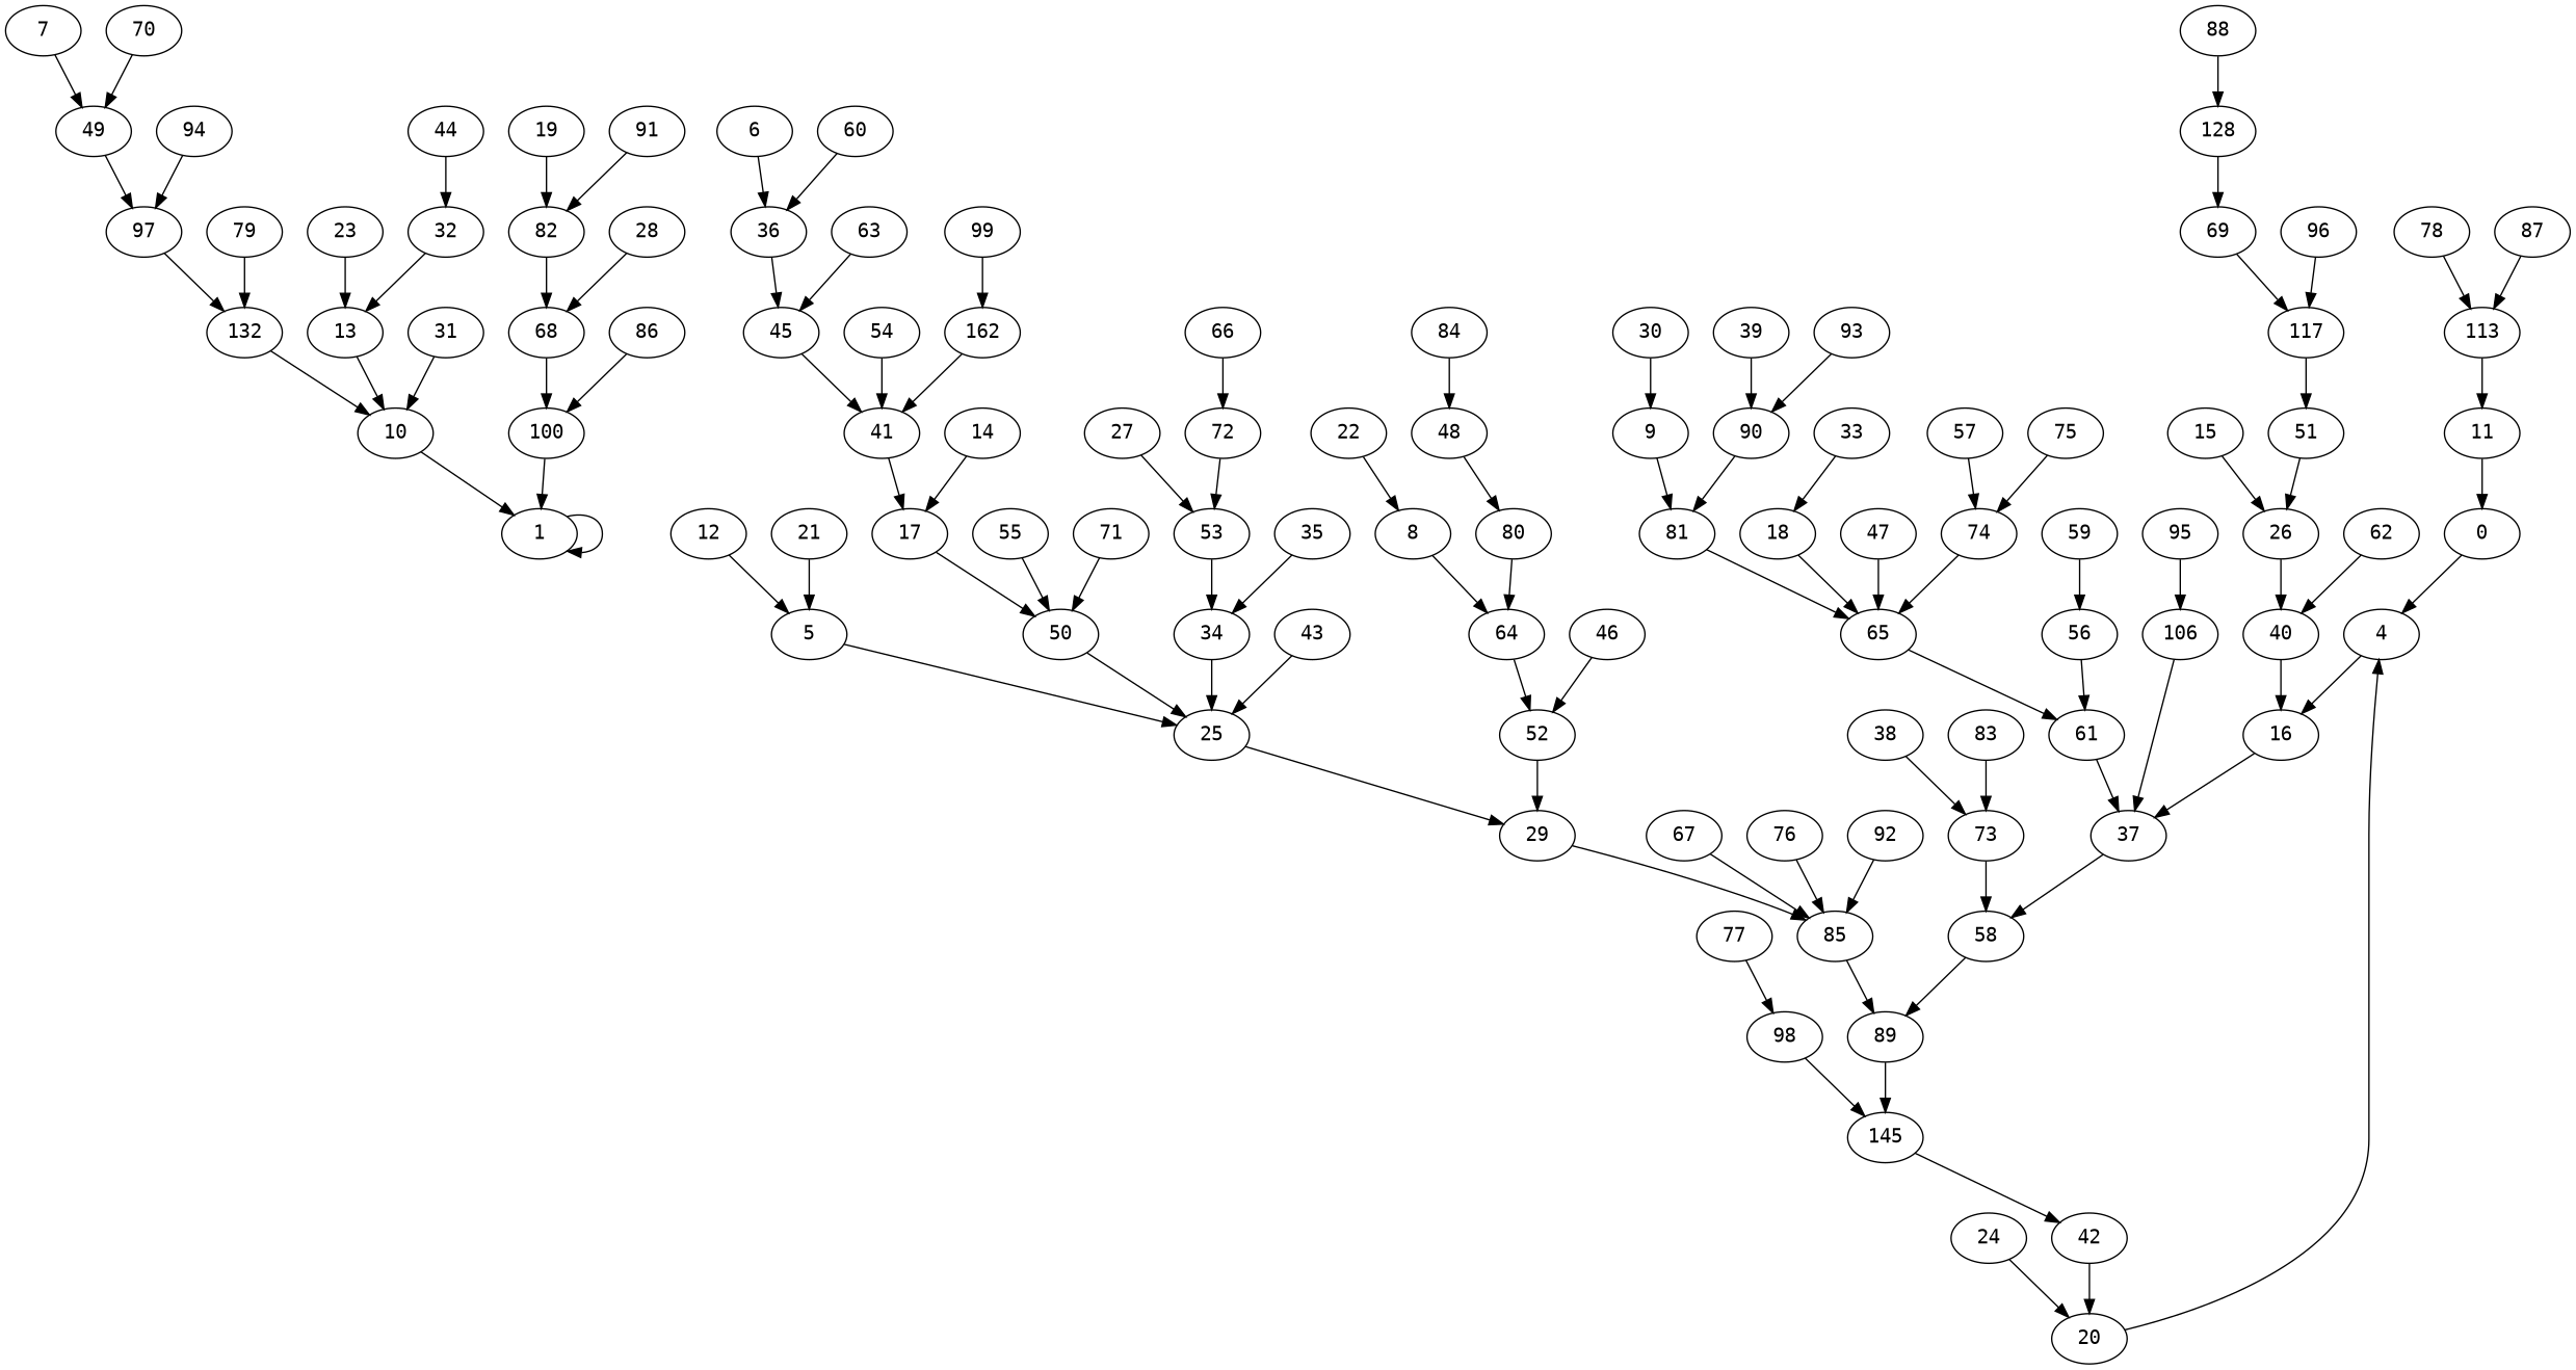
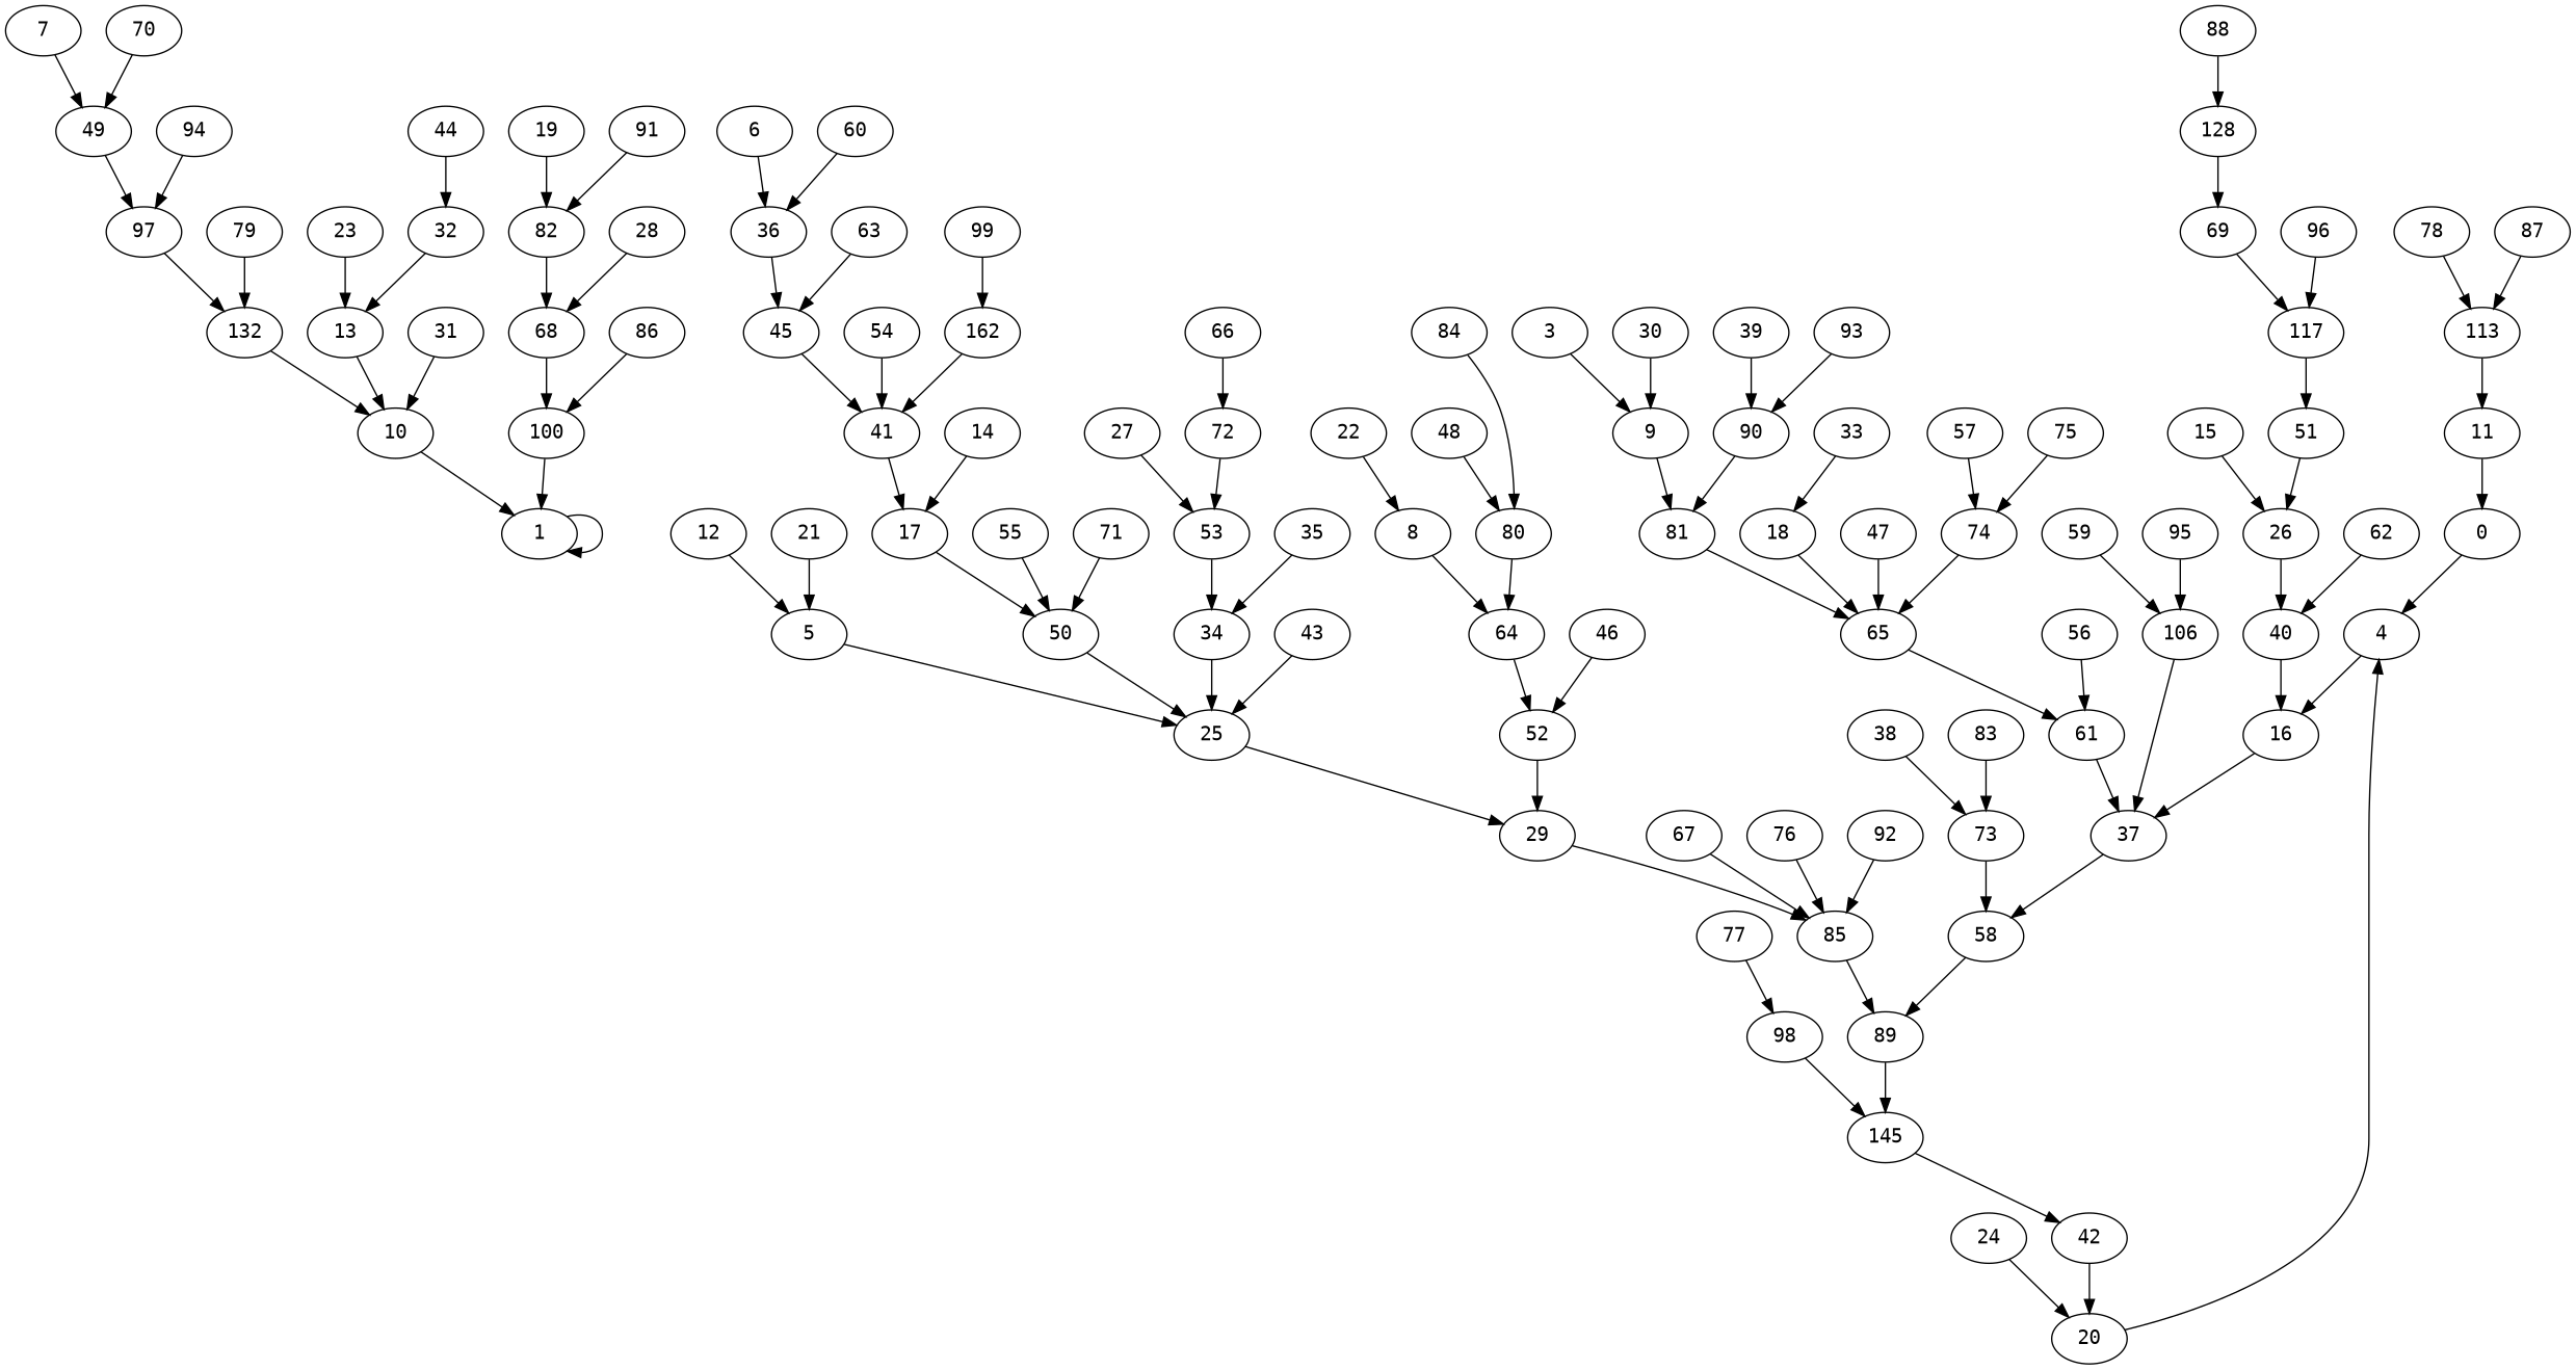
  strict digraph {
    fontname="DejaVu Sans Mono"
    node [fontname="DejaVu Sans Mono"]
    edge [fontname="DejaVu Sans Mono"]
    1
    n2 [label=0]
    4
    16
    37
+   3
    9
    81
    65
    58
    5
    25
    29
    85
    6
    36
    45
    41
    7
    49
    97
    n22 [label=132]
    8
    64
    52
    61
    10
    11
    12
    13
    14
    17
    50
    15
    26
    40
    89
    18
    19
    82
    68
    100
    20
    21
    22
    23
    24
    27
    53
    34
    28
    145
    30
    31
    32
    33
    35
    38
    73
    39
    90
    42
    43
    44
    46
    47
    48
    80
    51
    54
    55
    56
    57
    74
    59
    106
    60
    62
    63
    66
    72
    67
    69
    117
    70
    71
    75
    76
    77
    98
    78
    113
    79
    83
    84
    86
    87
    88
    128
    91
    92
    93
    94
    95
    96
    99
    162
    1 -> 1
    n2 -> 4
    4 -> 16
    16 -> 37
    37 -> 58
+   3 -> 9
    9 -> 81
    81 -> 65
    65 -> 61
    58 -> 89
    5 -> 25
    25 -> 29
    29 -> 85
    85 -> 89
    6 -> 36
    36 -> 45
    45 -> 41
    41 -> 17
    7 -> 49
    49 -> 97
    97 -> n22
    n22 -> 10
    8 -> 64
    64 -> 52
    52 -> 29
    61 -> 37
    10 -> 1
    11 -> n2
    12 -> 5
    13 -> 10
    14 -> 17
    17 -> 50
    50 -> 25
    15 -> 26
    26 -> 40
    40 -> 16
    89 -> 145
    18 -> 65
    19 -> 82
    82 -> 68
    68 -> 100
    100 -> 1
    20 -> 4
    21 -> 5
    22 -> 8
    23 -> 13
    24 -> 20
    27 -> 53
    53 -> 34
    34 -> 25
    28 -> 68
    145 -> 42
    30 -> 9
    31 -> 10
    32 -> 13
    33 -> 18
    35 -> 34
    38 -> 73
    73 -> 58
    39 -> 90
    90 -> 81
    42 -> 20
    43 -> 25
    44 -> 32
    46 -> 52
    47 -> 65
    48 -> 80
    80 -> 64
    51 -> 26
    54 -> 41
    55 -> 50
    56 -> 61
    57 -> 74
    74 -> 65
-   59 -> 56
+   59 -> 106
    106 -> 37
    60 -> 36
    62 -> 40
    63 -> 45
    66 -> 72
    72 -> 53
    67 -> 85
    69 -> 117
    117 -> 51
    70 -> 49
    71 -> 50
    75 -> 74
    76 -> 85
    77 -> 98
    98 -> 145
    78 -> 113
    113 -> 11
    79 -> n22
    83 -> 73
-   84 -> 48
+   84 -> 80
    86 -> 100
    87 -> 113
    88 -> 128
    128 -> 69
    91 -> 82
    92 -> 85
    93 -> 90
    94 -> 97
    95 -> 106
    96 -> 117
    99 -> 162
    162 -> 41
  }
